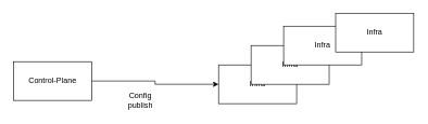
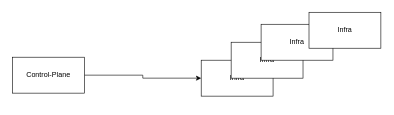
  <mxCell id="0" />
  <mxCell id="1" parent="0" />
  <mxCell id="2" style="edgeStyle=orthogonalEdgeStyle;rounded=0;orthogonalLoop=1;jettySize=auto;html=1;entryX=0;entryY=0.5;entryDx=0;entryDy=0;" edge="1" parent="1" source="3" target="4"><mxGeometry relative="1" as="geometry" /></mxCell>
  <mxCell id="3" value="Control-Plane" style="rounded=0;whiteSpace=wrap;html=1;" vertex="1" parent="1"><mxGeometry x="20" y="95" width="120" height="60" as="geometry" /></mxCell>
  <mxCell id="4" value="Infra" style="rounded=0;whiteSpace=wrap;html=1;" vertex="1" parent="1"><mxGeometry x="335" y="100" width="120" height="60" as="geometry" /></mxCell>
  <mxCell id="5" value="Infra" style="rounded=0;whiteSpace=wrap;html=1;" vertex="1" parent="1"><mxGeometry x="385" y="70" width="120" height="60" as="geometry" /></mxCell>
  <mxCell id="6" value="Infra" style="rounded=0;whiteSpace=wrap;html=1;" vertex="1" parent="1"><mxGeometry x="435" y="40" width="120" height="60" as="geometry" /></mxCell>
  <mxCell id="7" value="Infra" style="rounded=0;whiteSpace=wrap;html=1;" vertex="1" parent="1"><mxGeometry x="515" y="20" width="120" height="60" as="geometry" /></mxCell>
- <mxCell id="8" value="Config publish&lt;br&gt;" style="text;html=1;strokeColor=none;fillColor=none;align=center;verticalAlign=middle;whiteSpace=wrap;rounded=0;" vertex="1" parent="1"><mxGeometry x="185" y="140" width="60" height="30" as="geometry" /></mxCell>
